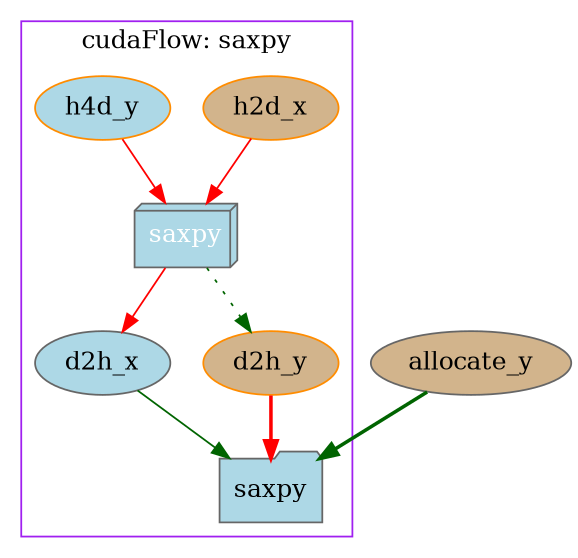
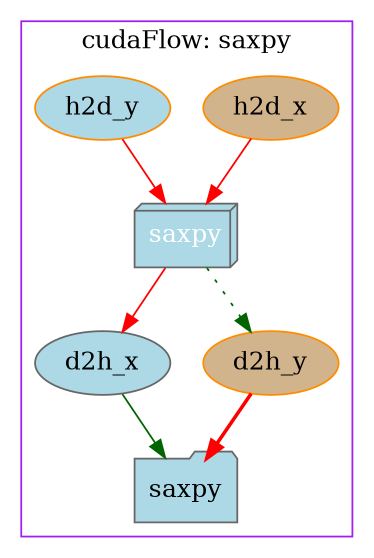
  digraph {
    node [color=gray40 fillcolor=lightblue style=filled]
    edge [color=red style=solid]
    n1 [label=saxpy shape=folder]
    n2 [color=darkorange fillcolor=tan label=h2d_x]
    n3 [fontcolor=white label=saxpy shape=box3d]
    n4 [label=d2h_x]
    n5 [color=darkorange fillcolor=tan label=d2h_y]
-   n6 [color=darkorange label=h4d_y]
-   n7 [fillcolor=tan label=allocate_y]
+   n6 [color=darkorange label=h2d_y]
    subgraph cluster_1 {
      color=purple
      label="cudaFlow: saxpy"
      n1
      n2
      n3
      n4
      n5
      n6
    }
    n2 -> n3
    n3 -> n4
    n3 -> n5 [color=darkgreen style=dotted]
    n4 -> n1 [color=darkgreen]
    n5 -> n1 [style=bold]
    n6 -> n3
-   n7 -> n1 [color=darkgreen style=bold]
  }
